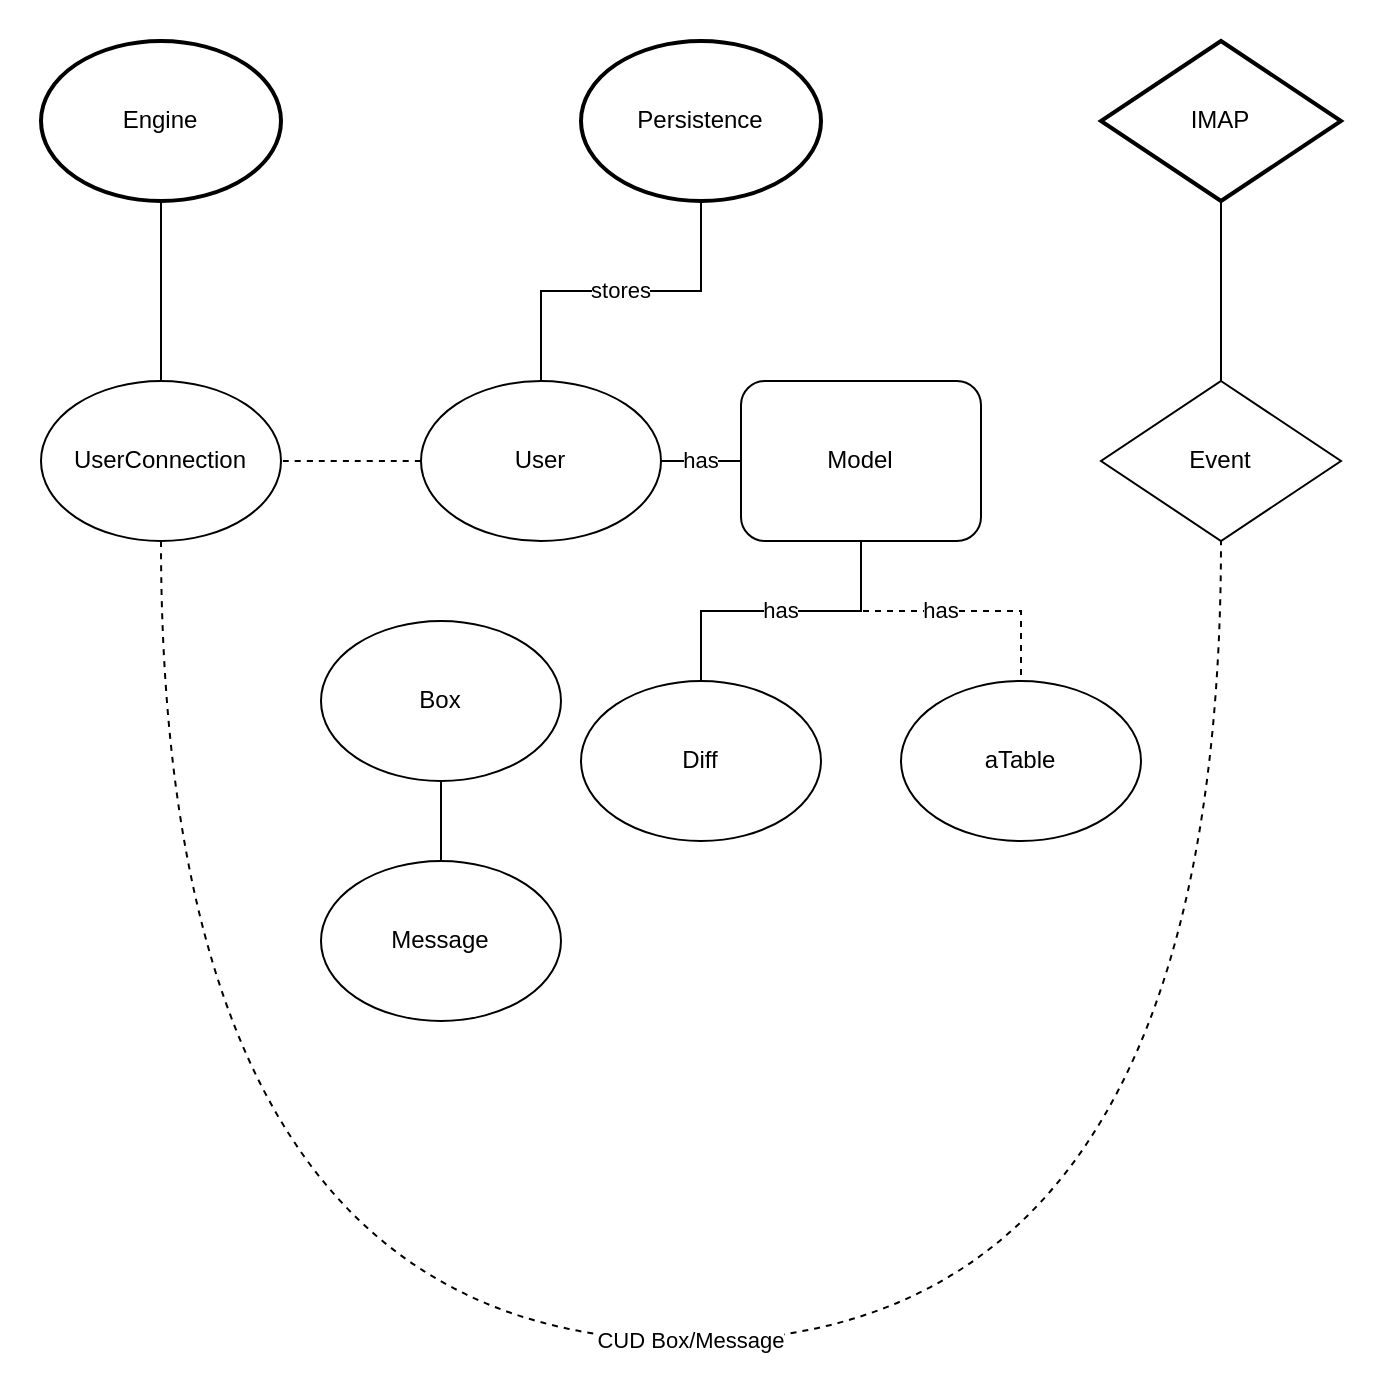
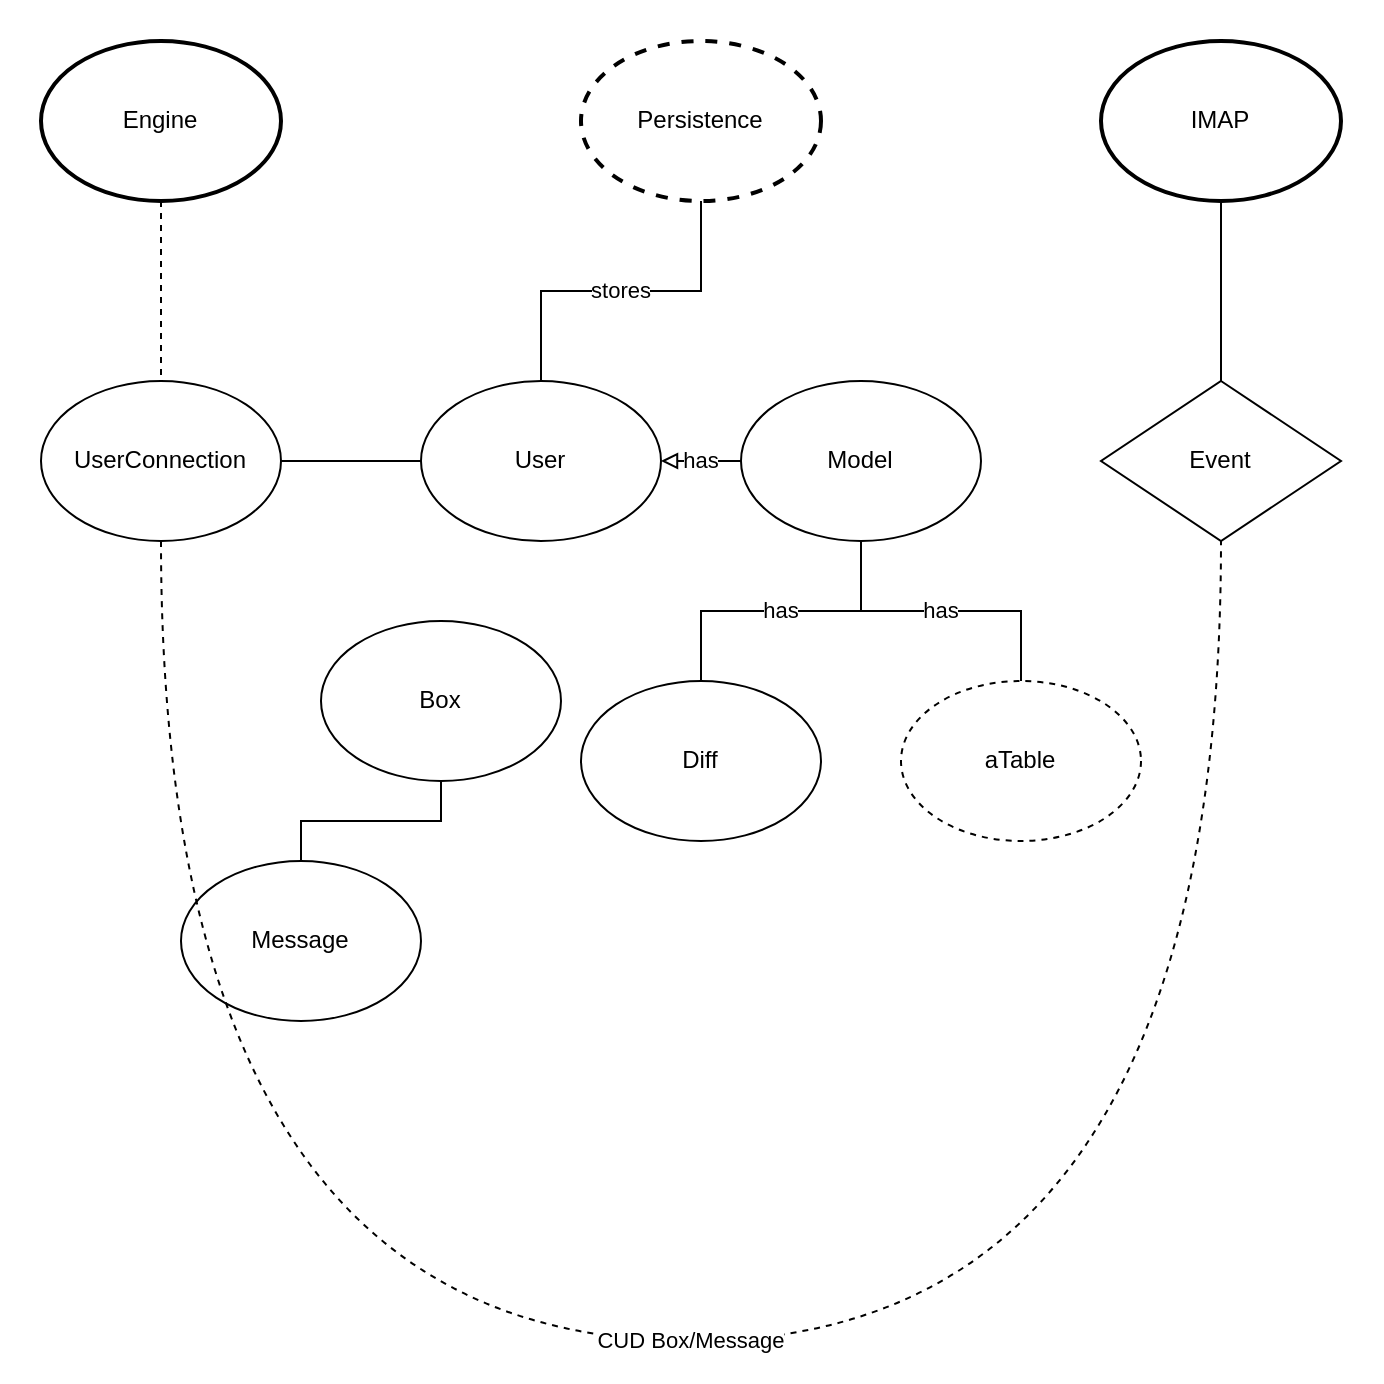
  <mxCell id="0" />
  <mxCell id="1" parent="0" />
- <mxCell id="2" value="Persistence" style="ellipse;whiteSpace=wrap;html=1;strokeWidth=2;" vertex="1" parent="1"><mxGeometry x="290" y="20" width="120" height="80" as="geometry" /></mxCell>
- <mxCell id="3" value="has" style="edgeStyle=orthogonalEdgeStyle;rounded=0;orthogonalLoop=1;jettySize=auto;html=1;endArrow=none;endFill=0;entryX=1;entryY=0.5;entryDx=0;entryDy=0;" edge="1" parent="1" source="7" target="11"><mxGeometry relative="1" as="geometry"><mxPoint x="270" y="110" as="targetPoint" /></mxGeometry></mxCell>
+ <mxCell id="2" value="Persistence" style="ellipse;whiteSpace=wrap;html=1;strokeWidth=2;dashed=1;" vertex="1" parent="1"><mxGeometry x="290" y="20" width="120" height="80" as="geometry" /></mxCell>
+ <mxCell id="3" value="has" style="edgeStyle=orthogonalEdgeStyle;rounded=0;orthogonalLoop=1;jettySize=auto;html=1;endArrow=block;endFill=0;entryX=1;entryY=0.5;entryDx=0;entryDy=0;" edge="1" parent="1" source="7" target="11"><mxGeometry relative="1" as="geometry"><mxPoint x="270" y="110" as="targetPoint" /></mxGeometry></mxCell>
  <mxCell id="4" value="" style="edgeStyle=orthogonalEdgeStyle;rounded=0;orthogonalLoop=1;jettySize=auto;html=1;endArrow=none;endFill=0;" edge="1" parent="1" source="7" target="9"><mxGeometry relative="1" as="geometry" /></mxCell>
  <mxCell id="5" value="has" style="edgeStyle=orthogonalEdgeStyle;rounded=0;orthogonalLoop=1;jettySize=auto;html=1;endArrow=none;endFill=0;" edge="1" parent="1" source="7" target="9"><mxGeometry relative="1" as="geometry" /></mxCell>
- <mxCell id="6" value="has" style="edgeStyle=orthogonalEdgeStyle;rounded=0;orthogonalLoop=1;jettySize=auto;html=1;endArrow=none;endFill=0;dashed=1;" edge="1" parent="1" source="7" target="8"><mxGeometry relative="1" as="geometry" /></mxCell>
- <mxCell id="7" value="Model" style="whiteSpace=wrap;html=1;rounded=1;" vertex="1" parent="1"><mxGeometry x="370" y="190" width="120" height="80" as="geometry" /></mxCell>
- <mxCell id="8" value="aTable" style="ellipse;whiteSpace=wrap;html=1;" vertex="1" parent="1"><mxGeometry x="450" y="340" width="120" height="80" as="geometry" /></mxCell>
+ <mxCell id="6" value="has" style="edgeStyle=orthogonalEdgeStyle;rounded=0;orthogonalLoop=1;jettySize=auto;html=1;endArrow=none;endFill=0;" edge="1" parent="1" source="7" target="8"><mxGeometry relative="1" as="geometry" /></mxCell>
+ <mxCell id="7" value="Model" style="ellipse;whiteSpace=wrap;html=1;" vertex="1" parent="1"><mxGeometry x="370" y="190" width="120" height="80" as="geometry" /></mxCell>
+ <mxCell id="8" value="aTable" style="ellipse;whiteSpace=wrap;html=1;dashed=1;" vertex="1" parent="1"><mxGeometry x="450" y="340" width="120" height="80" as="geometry" /></mxCell>
  <mxCell id="9" value="Diff" style="ellipse;whiteSpace=wrap;html=1;" vertex="1" parent="1"><mxGeometry x="290" y="340" width="120" height="80" as="geometry" /></mxCell>
  <mxCell id="10" value="stores" style="edgeStyle=orthogonalEdgeStyle;rounded=0;orthogonalLoop=1;jettySize=auto;html=1;endArrow=none;endFill=0;entryX=0.5;entryY=1;entryDx=0;entryDy=0;" edge="1" parent="1" source="11" target="2"><mxGeometry relative="1" as="geometry"><mxPoint x="100" y="115" as="targetPoint" /></mxGeometry></mxCell>
  <mxCell id="11" value="User" style="ellipse;whiteSpace=wrap;html=1;" vertex="1" parent="1"><mxGeometry x="210" y="190" width="120" height="80" as="geometry" /></mxCell>
  <mxCell id="12" value="" style="edgeStyle=orthogonalEdgeStyle;curved=1;rounded=0;orthogonalLoop=1;jettySize=auto;html=1;endArrow=none;endFill=0;" edge="1" parent="1" source="13" target="14"><mxGeometry relative="1" as="geometry" /></mxCell>
- <mxCell id="13" value="IMAP" style="rhombus;whiteSpace=wrap;html=1;strokeWidth=2;" vertex="1" parent="1"><mxGeometry x="550" y="20" width="120" height="80" as="geometry" /></mxCell>
+ <mxCell id="13" value="IMAP" style="ellipse;whiteSpace=wrap;html=1;strokeWidth=2;" vertex="1" parent="1"><mxGeometry x="550" y="20" width="120" height="80" as="geometry" /></mxCell>
  <mxCell id="14" value="Event" style="rhombus;whiteSpace=wrap;html=1;strokeWidth=1;" vertex="1" parent="1"><mxGeometry x="550" y="190" width="120" height="80" as="geometry" /></mxCell>
  <mxCell id="15" value="" style="edgeStyle=orthogonalEdgeStyle;rounded=0;orthogonalLoop=1;jettySize=auto;html=1;endArrow=none;endFill=0;" edge="1" parent="1" source="16" target="17"><mxGeometry relative="1" as="geometry" /></mxCell>
  <mxCell id="16" value="Box" style="ellipse;whiteSpace=wrap;html=1;" vertex="1" parent="1"><mxGeometry x="160" y="310" width="120" height="80" as="geometry" /></mxCell>
- <mxCell id="17" value="Message" style="ellipse;whiteSpace=wrap;html=1;" vertex="1" parent="1"><mxGeometry x="160" y="430" width="120" height="80" as="geometry" /></mxCell>
- <mxCell id="18" value="" style="edgeStyle=orthogonalEdgeStyle;rounded=0;orthogonalLoop=1;jettySize=auto;html=1;endArrow=none;endFill=0;" edge="1" parent="1" source="19" target="20"><mxGeometry relative="1" as="geometry" /></mxCell>
+ <mxCell id="17" value="Message" style="ellipse;whiteSpace=wrap;html=1;" vertex="1" parent="1"><mxGeometry x="90" y="430" width="120" height="80" as="geometry" /></mxCell>
+ <mxCell id="18" value="" style="edgeStyle=orthogonalEdgeStyle;rounded=0;orthogonalLoop=1;jettySize=auto;html=1;endArrow=none;endFill=0;dashed=1;" edge="1" parent="1" source="19" target="20"><mxGeometry relative="1" as="geometry" /></mxCell>
  <mxCell id="19" value="Engine" style="ellipse;whiteSpace=wrap;html=1;strokeWidth=2;" vertex="1" parent="1"><mxGeometry x="20" y="20" width="120" height="80" as="geometry" /></mxCell>
  <mxCell id="20" value="UserConnection" style="ellipse;whiteSpace=wrap;html=1;strokeWidth=1;" vertex="1" parent="1"><mxGeometry x="20" y="190" width="120" height="80" as="geometry" /></mxCell>
- <mxCell id="21" value="" style="endArrow=none;html=1;entryX=1;entryY=0.5;entryDx=0;entryDy=0;edgeStyle=orthogonalEdgeStyle;curved=1;exitX=0;exitY=0.5;exitDx=0;exitDy=0;dashed=1;" edge="1" parent="1" source="11" target="20"><mxGeometry width="50" height="50" relative="1" as="geometry"><mxPoint x="50" y="230" as="sourcePoint" /><mxPoint x="430" y="254" as="targetPoint" /><Array as="points"><mxPoint x="170" y="230" /><mxPoint x="170" y="230" /></Array></mxGeometry></mxCell>
+ <mxCell id="21" value="" style="endArrow=none;html=1;entryX=1;entryY=0.5;entryDx=0;entryDy=0;edgeStyle=orthogonalEdgeStyle;curved=1;exitX=0;exitY=0.5;exitDx=0;exitDy=0;dashed=0;" edge="1" parent="1" source="11" target="20"><mxGeometry width="50" height="50" relative="1" as="geometry"><mxPoint x="50" y="230" as="sourcePoint" /><mxPoint x="430" y="254" as="targetPoint" /><Array as="points"><mxPoint x="170" y="230" /><mxPoint x="170" y="230" /></Array></mxGeometry></mxCell>
  <mxCell id="22" value="CUD Box/Message" style="endArrow=none;dashed=1;html=1;entryX=0.5;entryY=1;entryDx=0;entryDy=0;edgeStyle=orthogonalEdgeStyle;curved=1;exitX=0.5;exitY=1;exitDx=0;exitDy=0;" edge="1" parent="1" source="20" target="14"><mxGeometry width="50" height="50" relative="1" as="geometry"><mxPoint x="90" y="290" as="sourcePoint" /><mxPoint x="370" y="280" as="targetPoint" /><Array as="points"><mxPoint x="80" y="670" /><mxPoint x="610" y="670" /></Array></mxGeometry></mxCell>
